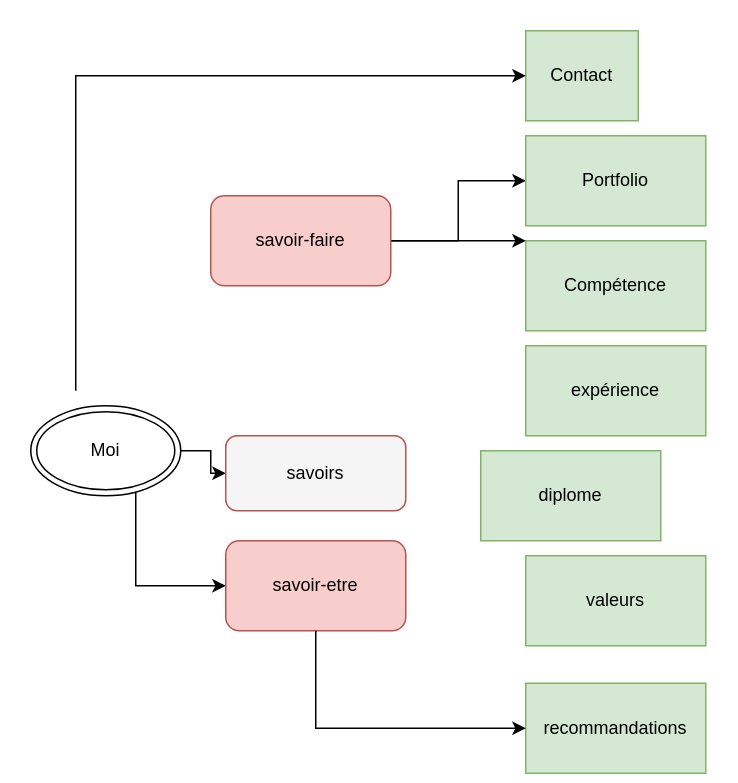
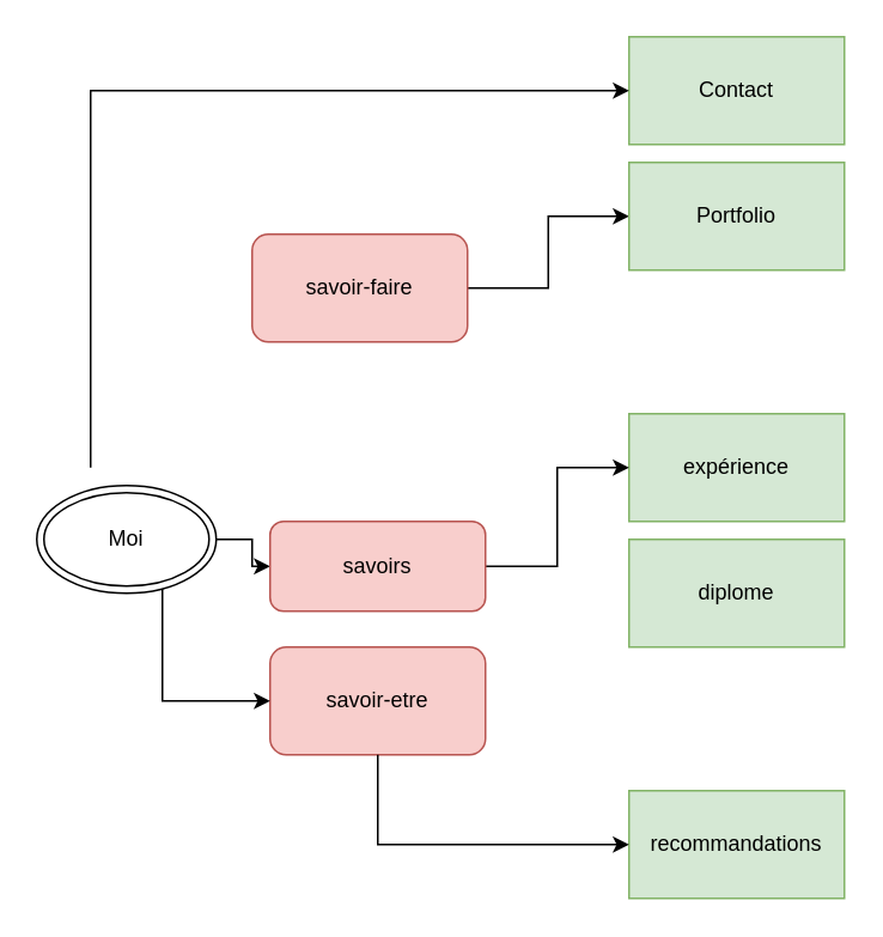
  <mxCell id="0" />
  <mxCell id="1" parent="0" />
- <mxCell id="2" value="Compétence" style="rounded=0;whiteSpace=wrap;html=1;fillColor=#d5e8d4;strokeColor=#82b366;" vertex="1" parent="1"><mxGeometry x="350" y="160" width="120" height="60" as="geometry" /></mxCell>
  <mxCell id="3" value="expérience" style="rounded=0;whiteSpace=wrap;html=1;fillColor=#d5e8d4;strokeColor=#82b366;" vertex="1" parent="1"><mxGeometry x="350" y="230" width="120" height="60" as="geometry" /></mxCell>
- <mxCell id="4" value="recommandations" style="rounded=0;whiteSpace=wrap;html=1;fillColor=#d5e8d4;strokeColor=#82b366;" vertex="1" parent="1"><mxGeometry x="350" y="455" width="120" height="60" as="geometry" /></mxCell>
- <mxCell id="5" value="diplome" style="rounded=0;whiteSpace=wrap;html=1;fillColor=#d5e8d4;strokeColor=#82b366;" vertex="1" parent="1"><mxGeometry x="320" y="300" width="120" height="60" as="geometry" /></mxCell>
+ <mxCell id="4" value="recommandations" style="rounded=0;whiteSpace=wrap;html=1;fillColor=#d5e8d4;strokeColor=#82b366;" vertex="1" parent="1"><mxGeometry x="350" y="440" width="120" height="60" as="geometry" /></mxCell>
+ <mxCell id="5" value="diplome" style="rounded=0;whiteSpace=wrap;html=1;fillColor=#d5e8d4;strokeColor=#82b366;" vertex="1" parent="1"><mxGeometry x="350" y="300" width="120" height="60" as="geometry" /></mxCell>
  <mxCell id="6" value="savoir-etre" style="rounded=1;whiteSpace=wrap;html=1;fillColor=#f8cecc;strokeColor=#b85450;" vertex="1" parent="1"><mxGeometry x="150" y="360" width="120" height="60" as="geometry" /></mxCell>
- <mxCell id="7" value="" style="edgeStyle=segmentEdgeStyle;endArrow=classic;html=1;rounded=0;startArrow=none;" edge="1" parent="1" source="11" target="2"><mxGeometry width="50" height="50" relative="1" as="geometry"><mxPoint x="10" y="200" as="sourcePoint" /><mxPoint x="250" y="350" as="targetPoint" /><Array as="points"><mxPoint x="140" y="170" /><mxPoint x="140" y="170" /></Array></mxGeometry></mxCell>
- <mxCell id="8" value="Contact" style="rounded=0;whiteSpace=wrap;html=1;fillColor=#d5e8d4;strokeColor=#82b366;" vertex="1" parent="1"><mxGeometry x="350" y="20" width="75" height="60" as="geometry" /></mxCell>
+ <mxCell id="8" value="Contact" style="rounded=0;whiteSpace=wrap;html=1;fillColor=#d5e8d4;strokeColor=#82b366;" vertex="1" parent="1"><mxGeometry x="350" y="20" width="120" height="60" as="geometry" /></mxCell>
  <mxCell id="9" value="" style="edgeStyle=segmentEdgeStyle;endArrow=classic;html=1;rounded=0;" edge="1" parent="1" target="8"><mxGeometry width="50" height="50" relative="1" as="geometry"><mxPoint x="50" y="260" as="sourcePoint" /><mxPoint x="240" y="50" as="targetPoint" /><Array as="points"><mxPoint x="50" y="50" /><mxPoint x="240" y="50" /></Array></mxGeometry></mxCell>
  <mxCell id="10" style="edgeStyle=orthogonalEdgeStyle;rounded=0;orthogonalLoop=1;jettySize=auto;html=1;" edge="1" parent="1" source="11" target="14"><mxGeometry relative="1" as="geometry"><mxPoint x="490" y="160" as="targetPoint" /></mxGeometry></mxCell>
  <mxCell id="11" value="savoir-faire" style="rounded=1;whiteSpace=wrap;html=1;fillColor=#f8cecc;strokeColor=#b85450;" vertex="1" parent="1"><mxGeometry x="140" y="130" width="120" height="60" as="geometry" /></mxCell>
- <mxCell id="13" value="valeurs" style="rounded=0;whiteSpace=wrap;html=1;fillColor=#d5e8d4;strokeColor=#82b366;" vertex="1" parent="1"><mxGeometry x="350" y="370" width="120" height="60" as="geometry" /></mxCell>
+ <mxCell id="12" style="edgeStyle=orthogonalEdgeStyle;rounded=0;orthogonalLoop=1;jettySize=auto;html=1;" edge="1" parent="1" source="19" target="3"><mxGeometry relative="1" as="geometry" /></mxCell>
  <mxCell id="14" value="Portfolio" style="rounded=0;whiteSpace=wrap;html=1;fillColor=#d5e8d4;strokeColor=#82b366;" vertex="1" parent="1"><mxGeometry x="350" y="90" width="120" height="60" as="geometry" /></mxCell>
  <mxCell id="15" value="" style="edgeStyle=elbowEdgeStyle;elbow=horizontal;endArrow=classic;html=1;rounded=0;entryX=0;entryY=0.5;entryDx=0;entryDy=0;exitX=0.5;exitY=1;exitDx=0;exitDy=0;" edge="1" parent="1" source="6" target="4"><mxGeometry width="50" height="50" relative="1" as="geometry"><mxPoint x="200" y="430" as="sourcePoint" /><mxPoint x="250" y="380" as="targetPoint" /><Array as="points"><mxPoint x="210" y="460" /></Array></mxGeometry></mxCell>
  <mxCell id="16" style="edgeStyle=orthogonalEdgeStyle;rounded=0;orthogonalLoop=1;jettySize=auto;html=1;" edge="1" parent="1" source="18" target="6"><mxGeometry relative="1" as="geometry"><Array as="points"><mxPoint x="90" y="390" /></Array></mxGeometry></mxCell>
  <mxCell id="17" value="" style="edgeStyle=orthogonalEdgeStyle;rounded=0;orthogonalLoop=1;jettySize=auto;html=1;" edge="1" parent="1" source="18" target="19"><mxGeometry relative="1" as="geometry" /></mxCell>
  <mxCell id="18" value="Moi" style="ellipse;shape=doubleEllipse;whiteSpace=wrap;html=1;fillColor=none;strokeColor=default;" vertex="1" parent="1"><mxGeometry x="20" y="270" width="100" height="60" as="geometry" /></mxCell>
- <mxCell id="19" value="savoirs" style="rounded=1;whiteSpace=wrap;html=1;fillColor=#f5f5f5;strokeColor=#b85450;" vertex="1" parent="1"><mxGeometry x="150" y="290" width="120" height="50" as="geometry" /></mxCell>
+ <mxCell id="19" value="savoirs" style="rounded=1;whiteSpace=wrap;html=1;fillColor=#f8cecc;strokeColor=#b85450;" vertex="1" parent="1"><mxGeometry x="150" y="290" width="120" height="50" as="geometry" /></mxCell>
